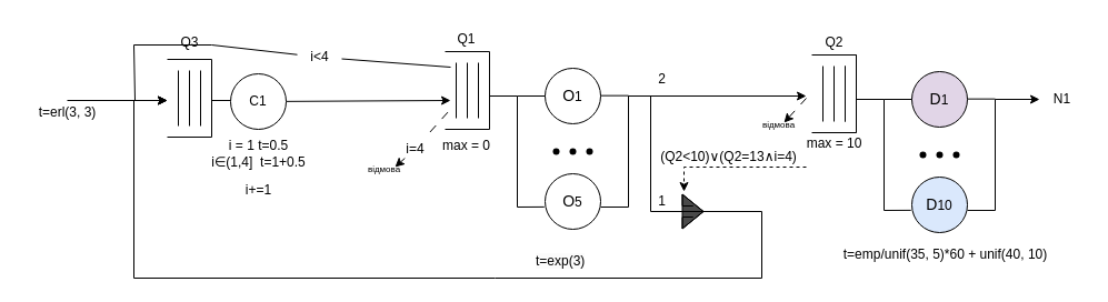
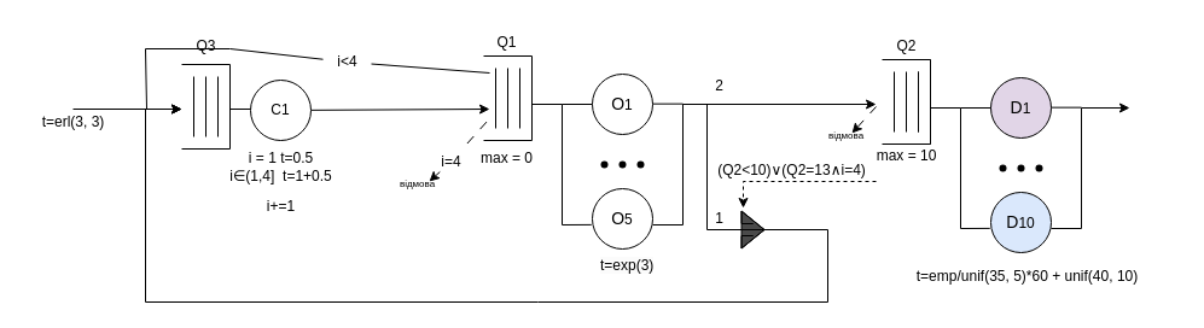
  <mxCell id="0" />
  <mxCell id="1" parent="0" />
  <mxCell id="2" value="t=erl(3, 3)" style="text;html=1;align=center;verticalAlign=middle;resizable=0;points=[];autosize=1;strokeColor=none;fillColor=none;" vertex="1" parent="1"><mxGeometry x="20" y="86" width="80" height="30" as="geometry" /></mxCell>
  <mxCell id="3" value="" style="group" vertex="1" connectable="0" parent="1"><mxGeometry x="400" y="46" width="40" height="70" as="geometry" /></mxCell>
  <mxCell id="4" value="" style="endArrow=none;html=1;rounded=0;strokeWidth=1;" edge="1" parent="3"><mxGeometry width="50" height="50" relative="1" as="geometry"><mxPoint x="40" y="70" as="sourcePoint" /><mxPoint x="40" as="targetPoint" /></mxGeometry></mxCell>
  <mxCell id="5" value="" style="endArrow=none;html=1;rounded=0;" edge="1" parent="3"><mxGeometry width="50" height="50" relative="1" as="geometry"><mxPoint as="sourcePoint" /><mxPoint x="40" as="targetPoint" /></mxGeometry></mxCell>
  <mxCell id="6" value="" style="endArrow=none;html=1;rounded=0;" edge="1" parent="3"><mxGeometry width="50" height="50" relative="1" as="geometry"><mxPoint y="70" as="sourcePoint" /><mxPoint x="40" y="70" as="targetPoint" /></mxGeometry></mxCell>
  <mxCell id="7" value="" style="endArrow=none;html=1;rounded=0;strokeWidth=1;" edge="1" parent="3"><mxGeometry width="50" height="50" relative="1" as="geometry"><mxPoint x="10" y="60" as="sourcePoint" /><mxPoint x="10" y="10" as="targetPoint" /></mxGeometry></mxCell>
  <mxCell id="8" value="" style="endArrow=none;html=1;rounded=0;strokeWidth=1;" edge="1" parent="3"><mxGeometry width="50" height="50" relative="1" as="geometry"><mxPoint x="20" y="60" as="sourcePoint" /><mxPoint x="20" y="10" as="targetPoint" /></mxGeometry></mxCell>
  <mxCell id="9" value="" style="endArrow=none;html=1;rounded=0;strokeWidth=1;" edge="1" parent="3"><mxGeometry width="50" height="50" relative="1" as="geometry"><mxPoint x="30" y="60" as="sourcePoint" /><mxPoint x="30" y="10" as="targetPoint" /></mxGeometry></mxCell>
  <mxCell id="10" value="&lt;font style=&quot;font-size: 14px;&quot;&gt;O&lt;/font&gt;1" style="ellipse;whiteSpace=wrap;html=1;aspect=fixed;" vertex="1" parent="1"><mxGeometry x="490" y="61" width="50" height="50" as="geometry" /></mxCell>
  <mxCell id="11" value="&lt;font style=&quot;font-size: 14px;&quot;&gt;O&lt;/font&gt;5" style="ellipse;whiteSpace=wrap;html=1;aspect=fixed;" vertex="1" parent="1"><mxGeometry x="490" y="156" width="50" height="50" as="geometry" /></mxCell>
  <mxCell id="12" value="" style="endArrow=none;html=1;rounded=0;exitX=0;exitY=0.5;exitDx=0;exitDy=0;" edge="1" parent="1" source="10"><mxGeometry width="50" height="50" relative="1" as="geometry"><mxPoint x="490" y="16" as="sourcePoint" /><mxPoint x="440" y="86" as="targetPoint" /><Array as="points"><mxPoint x="465" y="86" /></Array></mxGeometry></mxCell>
  <mxCell id="13" value="" style="endArrow=none;html=1;rounded=0;entryX=-0.015;entryY=0.598;entryDx=0;entryDy=0;entryPerimeter=0;" edge="1" parent="1" target="11"><mxGeometry width="50" height="50" relative="1" as="geometry"><mxPoint x="465" y="86" as="sourcePoint" /><mxPoint x="510" y="76" as="targetPoint" /><Array as="points"><mxPoint x="465" y="186" /></Array></mxGeometry></mxCell>
  <mxCell id="14" value="" style="endArrow=none;html=1;rounded=0;" edge="1" parent="1"><mxGeometry width="50" height="50" relative="1" as="geometry"><mxPoint x="565" y="186" as="sourcePoint" /><mxPoint x="565" y="86" as="targetPoint" /></mxGeometry></mxCell>
  <mxCell id="15" value="" style="endArrow=none;html=1;rounded=0;exitX=1;exitY=0.5;exitDx=0;exitDy=0;" edge="1" parent="1"><mxGeometry width="50" height="50" relative="1" as="geometry"><mxPoint x="540" y="85.65" as="sourcePoint" /><mxPoint x="565" y="85.65" as="targetPoint" /></mxGeometry></mxCell>
  <mxCell id="16" value="" style="endArrow=none;html=1;rounded=0;exitX=1;exitY=0.5;exitDx=0;exitDy=0;" edge="1" parent="1"><mxGeometry width="50" height="50" relative="1" as="geometry"><mxPoint x="540" y="186" as="sourcePoint" /><mxPoint x="565" y="186" as="targetPoint" /></mxGeometry></mxCell>
  <mxCell id="17" value="" style="endArrow=none;html=1;rounded=0;endFill=0;startArrow=none;startFill=0;" edge="1" parent="1"><mxGeometry width="50" height="50" relative="1" as="geometry"><mxPoint x="207" y="90" as="sourcePoint" /><mxPoint x="190" y="90" as="targetPoint" /></mxGeometry></mxCell>
  <mxCell id="18" value="" style="group" vertex="1" connectable="0" parent="1"><mxGeometry x="490" y="126" width="50" height="20" as="geometry" /></mxCell>
  <mxCell id="19" value="" style="shape=waypoint;sketch=0;size=6;pointerEvents=1;points=[];fillColor=none;resizable=0;rotatable=0;perimeter=centerPerimeter;snapToPoint=1;" vertex="1" parent="18"><mxGeometry x="15" width="20" height="20" as="geometry" /></mxCell>
  <mxCell id="20" value="" style="shape=waypoint;sketch=0;size=6;pointerEvents=1;points=[];fillColor=none;resizable=0;rotatable=0;perimeter=centerPerimeter;snapToPoint=1;" vertex="1" parent="18"><mxGeometry width="20" height="20" as="geometry" /></mxCell>
  <mxCell id="21" value="" style="shape=waypoint;sketch=0;size=6;pointerEvents=1;points=[];fillColor=none;resizable=0;rotatable=0;perimeter=centerPerimeter;snapToPoint=1;" vertex="1" parent="18"><mxGeometry x="30" width="20" height="20" as="geometry" /></mxCell>
- <mxCell id="22" value="&lt;span style=&quot;font-family: Helvetica; font-size: 12px; font-style: normal; font-variant-ligatures: normal; font-variant-caps: normal; font-weight: 400; letter-spacing: normal; orphans: 2; text-align: center; text-indent: 0px; text-transform: none; widows: 2; word-spacing: 0px; -webkit-text-stroke-width: 0px; white-space: normal; background-color: rgb(251, 251, 251); text-decoration-thickness: initial; text-decoration-style: initial; text-decoration-color: initial; float: none; display: inline !important; color: rgb(0, 0, 0);&quot;&gt;t=exp(3)&lt;/span&gt;" style="text;whiteSpace=wrap;html=1;" vertex="1" parent="1"><mxGeometry x="480" y="221" width="100" height="40" as="geometry" /></mxCell>
+ <mxCell id="22" value="&lt;span style=&quot;font-family: Helvetica; font-size: 12px; font-style: normal; font-variant-ligatures: normal; font-variant-caps: normal; font-weight: 400; letter-spacing: normal; orphans: 2; text-align: center; text-indent: 0px; text-transform: none; widows: 2; word-spacing: 0px; -webkit-text-stroke-width: 0px; white-space: normal; background-color: rgb(251, 251, 251); text-decoration-thickness: initial; text-decoration-style: initial; text-decoration-color: initial; float: none; display: inline !important; color: rgb(0, 0, 0);&quot;&gt;t=exp(3)&lt;/span&gt;" style="text;whiteSpace=wrap;html=1;" vertex="1" parent="1"><mxGeometry x="495" y="206" width="100" height="40" as="geometry" /></mxCell>
  <mxCell id="23" value="&lt;div&gt;&lt;br&gt;&lt;/div&gt;i = 1 t=0.5&lt;div&gt;i∈(1,4]&amp;nbsp;&amp;nbsp;&lt;span style=&quot;background-color: initial;&quot;&gt;t=1+0.5&lt;/span&gt;&lt;/div&gt;" style="text;html=1;align=center;verticalAlign=middle;resizable=0;points=[];autosize=1;strokeColor=none;fillColor=none;" vertex="1" parent="1"><mxGeometry x="182" y="101" width="100" height="60" as="geometry" /></mxCell>
  <mxCell id="24" value="" style="endArrow=classic;html=1;rounded=0;dashed=1;" edge="1" parent="1"><mxGeometry width="50" height="50" relative="1" as="geometry"><mxPoint x="725" y="150" as="sourcePoint" /><mxPoint x="615" y="172" as="targetPoint" /><Array as="points"><mxPoint x="615" y="150" /></Array></mxGeometry></mxCell>
  <mxCell id="25" value="" style="shape=flexArrow;endArrow=classic;html=1;rounded=0;fillColor=#4A4A4A;" edge="1" parent="1"><mxGeometry width="50" height="50" relative="1" as="geometry"><mxPoint x="613" y="190" as="sourcePoint" /><mxPoint x="633" y="190" as="targetPoint" /><Array as="points"><mxPoint x="623" y="190" /></Array></mxGeometry></mxCell>
  <mxCell id="26" value="" style="endArrow=classic;html=1;rounded=0;endFill=1;startArrow=classic;startFill=1;" edge="1" parent="1"><mxGeometry width="50" height="50" relative="1" as="geometry"><mxPoint x="725" y="86" as="sourcePoint" /><mxPoint x="150" y="90" as="targetPoint" /><Array as="points"><mxPoint x="565" y="86" /><mxPoint x="585" y="86" /><mxPoint x="585" y="190" /><mxPoint x="685" y="190" /><mxPoint x="685" y="250" /><mxPoint x="445" y="250" /><mxPoint x="120" y="250" /><mxPoint x="120" y="90" /></Array></mxGeometry></mxCell>
  <mxCell id="27" value="&lt;font style=&quot;font-size: 8px;&quot;&gt;відмова&lt;/font&gt;" style="text;html=1;align=center;verticalAlign=middle;resizable=0;points=[];autosize=1;strokeColor=none;fillColor=none;" vertex="1" parent="1"><mxGeometry x="320" y="136" width="50" height="30" as="geometry" /></mxCell>
  <mxCell id="28" value="&lt;div&gt;(Q2&amp;lt;10)∨(Q2=13∧i=4)&lt;/div&gt;" style="text;html=1;align=center;verticalAlign=middle;resizable=0;points=[];autosize=1;strokeColor=none;fillColor=none;" vertex="1" parent="1"><mxGeometry x="585" y="126" width="140" height="30" as="geometry" /></mxCell>
  <mxCell id="29" value="1" style="text;html=1;align=center;verticalAlign=middle;resizable=0;points=[];autosize=1;strokeColor=none;fillColor=none;" vertex="1" parent="1"><mxGeometry x="580" y="166" width="30" height="30" as="geometry" /></mxCell>
  <mxCell id="30" value="Q1" style="text;html=1;align=center;verticalAlign=middle;resizable=0;points=[];autosize=1;strokeColor=none;fillColor=none;" vertex="1" parent="1"><mxGeometry x="399" y="20" width="40" height="30" as="geometry" /></mxCell>
  <mxCell id="31" value="2" style="text;html=1;align=center;verticalAlign=middle;resizable=0;points=[];autosize=1;strokeColor=none;fillColor=none;" vertex="1" parent="1"><mxGeometry x="580" y="56" width="30" height="30" as="geometry" /></mxCell>
  <mxCell id="32" value="" style="group" vertex="1" connectable="0" parent="1"><mxGeometry x="715" y="23" width="260" height="221" as="geometry" /></mxCell>
  <mxCell id="33" value="" style="group" vertex="1" connectable="0" parent="32"><mxGeometry x="15.0" y="26" width="40" height="70" as="geometry" /></mxCell>
  <mxCell id="34" value="" style="endArrow=none;html=1;rounded=0;strokeWidth=1;" edge="1" parent="33"><mxGeometry width="50" height="50" relative="1" as="geometry"><mxPoint x="40" y="70" as="sourcePoint" /><mxPoint x="40" as="targetPoint" /></mxGeometry></mxCell>
  <mxCell id="35" value="" style="endArrow=none;html=1;rounded=0;" edge="1" parent="33"><mxGeometry width="50" height="50" relative="1" as="geometry"><mxPoint as="sourcePoint" /><mxPoint x="40" as="targetPoint" /></mxGeometry></mxCell>
  <mxCell id="36" value="" style="endArrow=none;html=1;rounded=0;" edge="1" parent="33"><mxGeometry width="50" height="50" relative="1" as="geometry"><mxPoint y="70" as="sourcePoint" /><mxPoint x="40" y="70" as="targetPoint" /></mxGeometry></mxCell>
  <mxCell id="37" value="" style="endArrow=none;html=1;rounded=0;strokeWidth=1;" edge="1" parent="33"><mxGeometry width="50" height="50" relative="1" as="geometry"><mxPoint x="10" y="60" as="sourcePoint" /><mxPoint x="10" y="10" as="targetPoint" /></mxGeometry></mxCell>
  <mxCell id="38" value="" style="endArrow=none;html=1;rounded=0;strokeWidth=1;" edge="1" parent="33"><mxGeometry width="50" height="50" relative="1" as="geometry"><mxPoint x="20" y="60" as="sourcePoint" /><mxPoint x="20" y="10" as="targetPoint" /></mxGeometry></mxCell>
  <mxCell id="39" value="" style="endArrow=none;html=1;rounded=0;strokeWidth=1;" edge="1" parent="33"><mxGeometry width="50" height="50" relative="1" as="geometry"><mxPoint x="30" y="60" as="sourcePoint" /><mxPoint x="30" y="10" as="targetPoint" /></mxGeometry></mxCell>
  <mxCell id="40" value="" style="endArrow=none;html=1;rounded=0;strokeWidth=1;" edge="1" parent="32"><mxGeometry width="50" height="50" relative="1" as="geometry"><mxPoint x="55.0" y="96" as="sourcePoint" /><mxPoint x="55.0" y="26" as="targetPoint" /></mxGeometry></mxCell>
  <mxCell id="41" value="" style="endArrow=none;html=1;rounded=0;strokeWidth=1;" edge="1" parent="32"><mxGeometry width="50" height="50" relative="1" as="geometry"><mxPoint x="45.0" y="86" as="sourcePoint" /><mxPoint x="45.0" y="36" as="targetPoint" /></mxGeometry></mxCell>
  <mxCell id="42" value="&lt;span style=&quot;font-size: 14px;&quot;&gt;D&lt;/span&gt;1" style="ellipse;whiteSpace=wrap;html=1;aspect=fixed;fillColor=#e1d5e7;" vertex="1" parent="32"><mxGeometry x="105" y="41" width="50" height="50" as="geometry" /></mxCell>
  <mxCell id="43" value="&lt;span style=&quot;font-size: 14px;&quot;&gt;D&lt;/span&gt;&lt;font&gt;10&lt;/font&gt;" style="ellipse;whiteSpace=wrap;html=1;aspect=fixed;fillColor=#dae8fc;" vertex="1" parent="32"><mxGeometry x="105" y="136" width="50" height="50" as="geometry" /></mxCell>
  <mxCell id="44" value="" style="endArrow=none;html=1;rounded=0;exitX=0;exitY=0.5;exitDx=0;exitDy=0;" edge="1" parent="32" source="42"><mxGeometry width="50" height="50" relative="1" as="geometry"><mxPoint x="105" y="-4" as="sourcePoint" /><mxPoint x="55" y="66" as="targetPoint" /><Array as="points"><mxPoint x="80" y="66" /></Array></mxGeometry></mxCell>
  <mxCell id="45" value="" style="endArrow=none;html=1;rounded=0;entryX=-0.015;entryY=0.598;entryDx=0;entryDy=0;entryPerimeter=0;" edge="1" parent="32" target="43"><mxGeometry width="50" height="50" relative="1" as="geometry"><mxPoint x="80" y="66" as="sourcePoint" /><mxPoint x="125" y="56" as="targetPoint" /><Array as="points"><mxPoint x="80" y="166" /></Array></mxGeometry></mxCell>
  <mxCell id="46" value="" style="endArrow=none;html=1;rounded=0;" edge="1" parent="32"><mxGeometry width="50" height="50" relative="1" as="geometry"><mxPoint x="180" y="166" as="sourcePoint" /><mxPoint x="180" y="66" as="targetPoint" /></mxGeometry></mxCell>
  <mxCell id="47" value="" style="endArrow=none;html=1;rounded=0;exitX=1;exitY=0.5;exitDx=0;exitDy=0;" edge="1" parent="32"><mxGeometry width="50" height="50" relative="1" as="geometry"><mxPoint x="155" y="65.65" as="sourcePoint" /><mxPoint x="180" y="65.65" as="targetPoint" /></mxGeometry></mxCell>
  <mxCell id="48" value="" style="endArrow=none;html=1;rounded=0;exitX=1;exitY=0.5;exitDx=0;exitDy=0;" edge="1" parent="32"><mxGeometry width="50" height="50" relative="1" as="geometry"><mxPoint x="155" y="166" as="sourcePoint" /><mxPoint x="180" y="166" as="targetPoint" /></mxGeometry></mxCell>
  <mxCell id="49" value="" style="endArrow=none;html=1;rounded=0;endFill=0;startArrow=classic;startFill=1;" edge="1" parent="32"><mxGeometry width="50" height="50" relative="1" as="geometry"><mxPoint x="220" y="66" as="sourcePoint" /><mxPoint x="180" y="66" as="targetPoint" /></mxGeometry></mxCell>
  <mxCell id="50" value="" style="group" vertex="1" connectable="0" parent="32"><mxGeometry x="105" y="106" width="50" height="20" as="geometry" /></mxCell>
  <mxCell id="51" value="" style="shape=waypoint;sketch=0;size=6;pointerEvents=1;points=[];fillColor=none;resizable=0;rotatable=0;perimeter=centerPerimeter;snapToPoint=1;" vertex="1" parent="50"><mxGeometry x="15" width="20" height="20" as="geometry" /></mxCell>
  <mxCell id="52" value="" style="shape=waypoint;sketch=0;size=6;pointerEvents=1;points=[];fillColor=none;resizable=0;rotatable=0;perimeter=centerPerimeter;snapToPoint=1;" vertex="1" parent="50"><mxGeometry width="20" height="20" as="geometry" /></mxCell>
  <mxCell id="53" value="" style="shape=waypoint;sketch=0;size=6;pointerEvents=1;points=[];fillColor=none;resizable=0;rotatable=0;perimeter=centerPerimeter;snapToPoint=1;" vertex="1" parent="50"><mxGeometry x="30" width="20" height="20" as="geometry" /></mxCell>
  <mxCell id="54" value="max = 10" style="text;html=1;align=center;verticalAlign=middle;resizable=0;points=[];autosize=1;strokeColor=none;fillColor=none;" vertex="1" parent="32"><mxGeometry y="91" width="70" height="30" as="geometry" /></mxCell>
  <mxCell id="55" value="Q2" style="text;html=1;align=center;verticalAlign=middle;resizable=0;points=[];autosize=1;strokeColor=none;fillColor=none;" vertex="1" parent="32"><mxGeometry x="15" width="40" height="30" as="geometry" /></mxCell>
  <mxCell id="56" value="t=emp/unif(35, 5)*60 + unif(40, 10)" style="text;html=1;align=center;verticalAlign=middle;resizable=0;points=[];autosize=1;strokeColor=none;fillColor=none;" vertex="1" parent="32"><mxGeometry x="30" y="191" width="210" height="30" as="geometry" /></mxCell>
- <mxCell id="57" value="N1" style="text;html=1;align=center;verticalAlign=middle;resizable=0;points=[];autosize=1;strokeColor=none;fillColor=none;" vertex="1" parent="32"><mxGeometry x="220" y="51" width="40" height="30" as="geometry" /></mxCell>
  <mxCell id="58" value="max = 0" style="text;html=1;align=center;verticalAlign=middle;resizable=0;points=[];autosize=1;strokeColor=none;fillColor=none;" vertex="1" parent="1"><mxGeometry x="384" y="116" width="70" height="30" as="geometry" /></mxCell>
  <mxCell id="59" value="" style="endArrow=none;html=1;rounded=0;startArrow=none;startFill=0;endFill=0;dashed=1;dashPattern=8 8;" edge="1" parent="1" source="62"><mxGeometry width="50" height="50" relative="1" as="geometry"><mxPoint x="375" y="180" as="sourcePoint" /><mxPoint x="403" y="100" as="targetPoint" /></mxGeometry></mxCell>
  <mxCell id="60" value="" style="endArrow=classic;html=1;rounded=0;" edge="1" parent="1"><mxGeometry width="50" height="50" relative="1" as="geometry"><mxPoint x="190" y="40" as="sourcePoint" /><mxPoint x="150" y="90" as="targetPoint" /><Array as="points"><mxPoint x="120" y="40" /><mxPoint x="121" y="90" /></Array></mxGeometry></mxCell>
  <mxCell id="61" value="" style="endArrow=none;html=1;rounded=0;startArrow=classic;startFill=1;endFill=0;dashed=1;dashPattern=8 8;" edge="1" parent="1"><mxGeometry width="50" height="50" relative="1" as="geometry"><mxPoint x="355" y="150" as="sourcePoint" /><mxPoint x="363.828" y="142" as="targetPoint" /></mxGeometry></mxCell>
  <mxCell id="62" value="i=4" style="text;html=1;align=center;verticalAlign=middle;resizable=0;points=[];autosize=1;strokeColor=none;fillColor=none;" vertex="1" parent="1"><mxGeometry x="353" y="118.5" width="40" height="30" as="geometry" /></mxCell>
  <mxCell id="63" value="i+=1" style="text;html=1;align=center;verticalAlign=middle;resizable=0;points=[];autosize=1;strokeColor=none;fillColor=none;" vertex="1" parent="1"><mxGeometry x="207" y="156" width="50" height="30" as="geometry" /></mxCell>
  <mxCell id="64" value="" style="endArrow=none;html=1;rounded=0;startArrow=none;startFill=0;endFill=0;" edge="1" parent="1" source="78"><mxGeometry width="50" height="50" relative="1" as="geometry"><mxPoint x="405" y="60" as="sourcePoint" /><mxPoint x="190" y="40" as="targetPoint" /><Array as="points" /></mxGeometry></mxCell>
  <mxCell id="65" value="" style="endArrow=none;html=1;rounded=0;startArrow=classic;startFill=1;endFill=0;dashed=1;dashPattern=8 8;" edge="1" parent="1"><mxGeometry width="50" height="50" relative="1" as="geometry"><mxPoint x="705" y="110" as="sourcePoint" /><mxPoint x="725" y="88" as="targetPoint" /></mxGeometry></mxCell>
  <mxCell id="66" value="&lt;font style=&quot;font-size: 8px;&quot;&gt;відмова&lt;/font&gt;" style="text;html=1;align=center;verticalAlign=middle;resizable=0;points=[];autosize=1;strokeColor=none;fillColor=none;" vertex="1" parent="1"><mxGeometry x="675" y="96" width="50" height="30" as="geometry" /></mxCell>
  <mxCell id="67" value="" style="group" vertex="1" connectable="0" parent="1"><mxGeometry x="150" y="53" width="40" height="70" as="geometry" /></mxCell>
  <mxCell id="68" value="" style="endArrow=none;html=1;rounded=0;strokeWidth=1;" edge="1" parent="67"><mxGeometry width="50" height="50" relative="1" as="geometry"><mxPoint x="40" y="70" as="sourcePoint" /><mxPoint x="40" as="targetPoint" /></mxGeometry></mxCell>
  <mxCell id="69" value="" style="endArrow=none;html=1;rounded=0;" edge="1" parent="67"><mxGeometry width="50" height="50" relative="1" as="geometry"><mxPoint as="sourcePoint" /><mxPoint x="40" as="targetPoint" /></mxGeometry></mxCell>
  <mxCell id="70" value="" style="endArrow=none;html=1;rounded=0;" edge="1" parent="67"><mxGeometry width="50" height="50" relative="1" as="geometry"><mxPoint y="70" as="sourcePoint" /><mxPoint x="40" y="70" as="targetPoint" /></mxGeometry></mxCell>
  <mxCell id="71" value="" style="endArrow=none;html=1;rounded=0;strokeWidth=1;" edge="1" parent="67"><mxGeometry width="50" height="50" relative="1" as="geometry"><mxPoint x="10" y="60" as="sourcePoint" /><mxPoint x="10" y="10" as="targetPoint" /></mxGeometry></mxCell>
  <mxCell id="72" value="" style="endArrow=none;html=1;rounded=0;strokeWidth=1;" edge="1" parent="67"><mxGeometry width="50" height="50" relative="1" as="geometry"><mxPoint x="20" y="60" as="sourcePoint" /><mxPoint x="20" y="10" as="targetPoint" /></mxGeometry></mxCell>
  <mxCell id="73" value="" style="endArrow=none;html=1;rounded=0;strokeWidth=1;" edge="1" parent="67"><mxGeometry width="50" height="50" relative="1" as="geometry"><mxPoint x="30" y="60" as="sourcePoint" /><mxPoint x="30" y="10" as="targetPoint" /></mxGeometry></mxCell>
  <mxCell id="74" value="" style="endArrow=none;html=1;rounded=0;endFill=0;startArrow=classic;startFill=1;" edge="1" parent="1" target="75"><mxGeometry width="50" height="50" relative="1" as="geometry"><mxPoint x="405" y="90" as="sourcePoint" /><mxPoint x="145" y="90" as="targetPoint" /></mxGeometry></mxCell>
  <mxCell id="75" value="С1" style="ellipse;whiteSpace=wrap;html=1;aspect=fixed;" vertex="1" parent="1"><mxGeometry x="207" y="66" width="50" height="50" as="geometry" /></mxCell>
  <mxCell id="76" value="" style="endArrow=classic;html=1;rounded=0;" edge="1" parent="1"><mxGeometry width="50" height="50" relative="1" as="geometry"><mxPoint x="60" y="90" as="sourcePoint" /><mxPoint x="150" y="90" as="targetPoint" /></mxGeometry></mxCell>
  <mxCell id="77" value="" style="endArrow=none;html=1;rounded=0;startArrow=none;startFill=0;endFill=0;" edge="1" parent="1" target="78"><mxGeometry width="50" height="50" relative="1" as="geometry"><mxPoint x="405" y="60" as="sourcePoint" /><mxPoint x="190" y="40" as="targetPoint" /><Array as="points" /></mxGeometry></mxCell>
  <mxCell id="78" value="i&amp;lt;4" style="text;html=1;align=center;verticalAlign=middle;resizable=0;points=[];autosize=1;strokeColor=none;fillColor=none;" vertex="1" parent="1"><mxGeometry x="267" y="36" width="40" height="30" as="geometry" /></mxCell>
  <mxCell id="79" value="Q3" style="text;html=1;align=center;verticalAlign=middle;resizable=0;points=[];autosize=1;strokeColor=none;fillColor=none;" vertex="1" parent="1"><mxGeometry x="150" y="23" width="40" height="30" as="geometry" /></mxCell>
